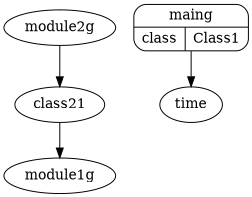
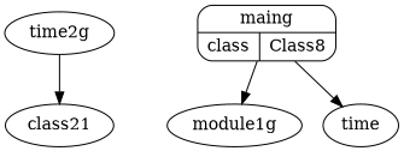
  digraph {
    node [shape=ellipse]
    n1 [height=0.5 label=class21 width=1.0375]
-   n2 [height=0.65278 label="{maing|{{class\l}|{Class1}}}" shape=Mrecord width=1.3611]
+   n2 [height=0.65278 label="{maing|{{class\l}|{Class8}}}" shape=Mrecord width=1.3611]
    n3 [height=0.5 label=module1g width=1.2798]
    n4 [height=0.5 label=time width=0.75]
-   module2g [height=0.5 width=1.2798]
-   n1 -> n3
+   module2g [height=0.5 width=1.2798 label=time2g]
+   n2 -> n3
    n2 -> n4
    module2g -> n1
  }
